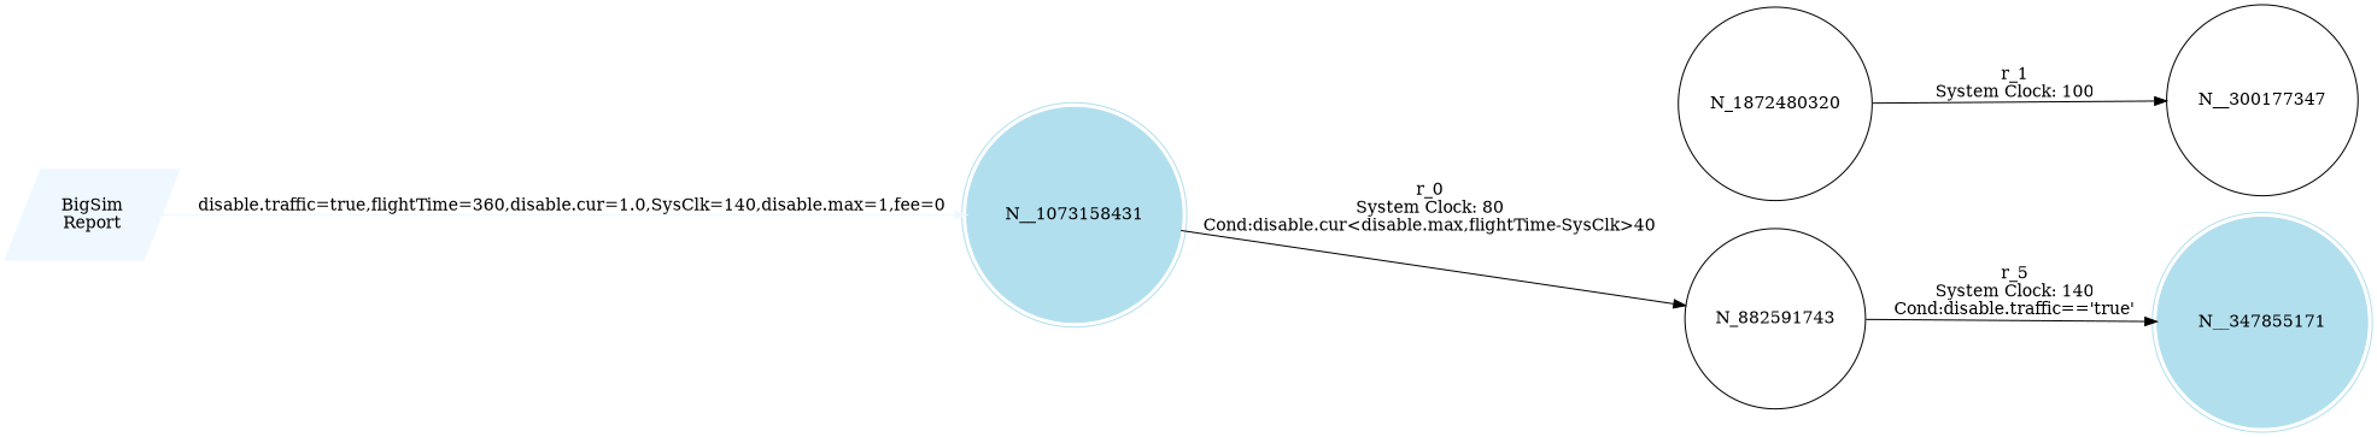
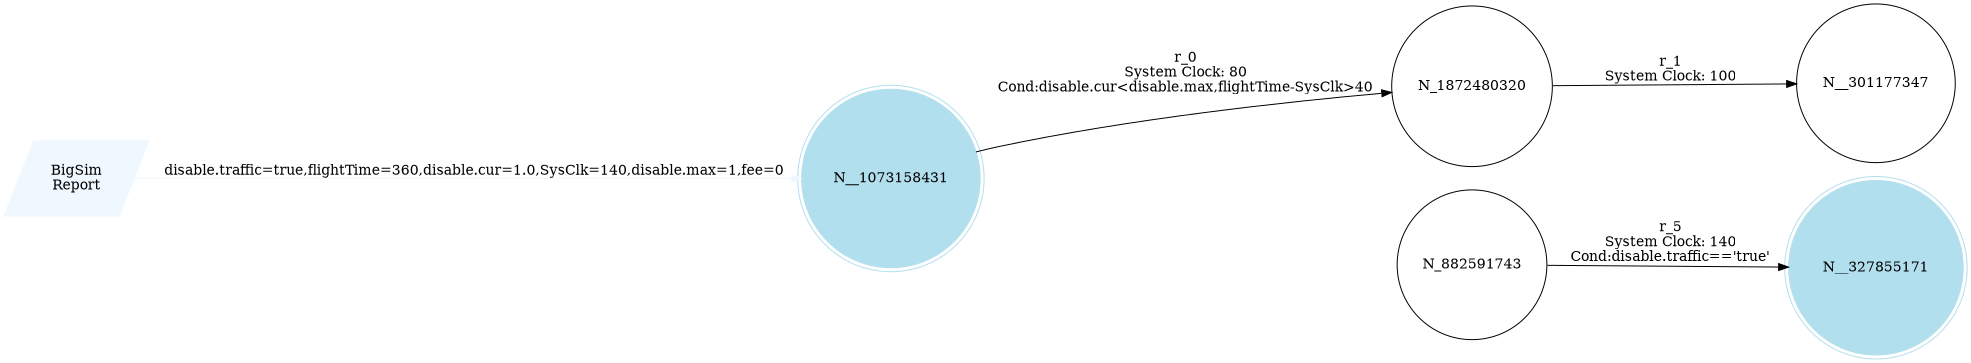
  digraph {
    rankdir=LR
    node [shape=circle]
    n1 [color=aliceblue label="BigSim\nReport" shape=parallelogram style=filled]
    n2 [color=lightblue2 label=N__1073158431 shape=doublecircle style=filled]
    n3 [label=N_1872480320]
-   n4 [label=N__300177347]
-   n5 [color=lightblue2 label=N__347855171 shape=doublecircle style=filled]
+   n4 [label=N__301177347]
+   n5 [color=lightblue2 label=N__327855171 shape=doublecircle style=filled]
    n6 [label=N_882591743]
    n1 -> n2 [color=aliceblue label="disable.traffic=true,flightTime=360,disable.cur=1.0,SysClk=140,disable.max=1,fee=0"]
-   n2 -> n6 [label="r_0\nSystem Clock: 80\nCond:disable.cur<disable.max,flightTime-SysClk>40"]
+   n2 -> n3 [label="r_0\nSystem Clock: 80\nCond:disable.cur<disable.max,flightTime-SysClk>40"]
    n3 -> n4 [label="r_1\nSystem Clock: 100"]
    n6 -> n5 [label="r_5\nSystem Clock: 140\nCond:disable.traffic=='true'"]
  }
